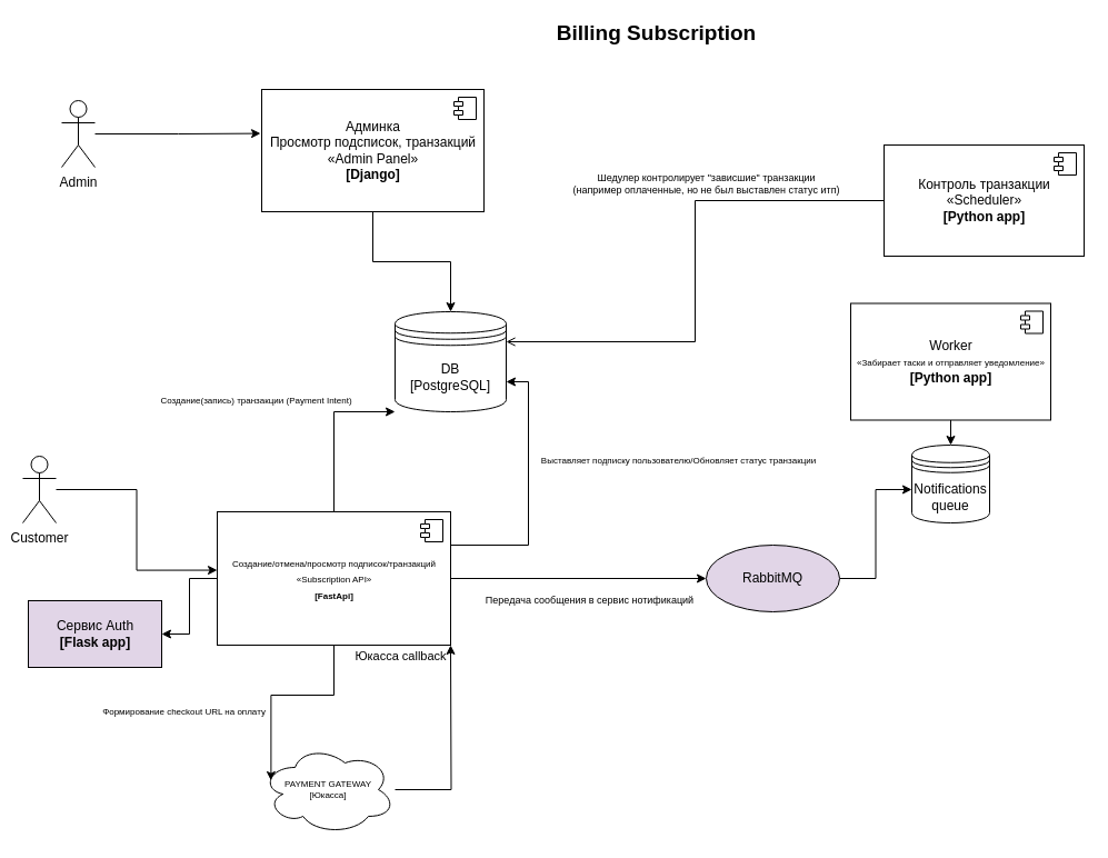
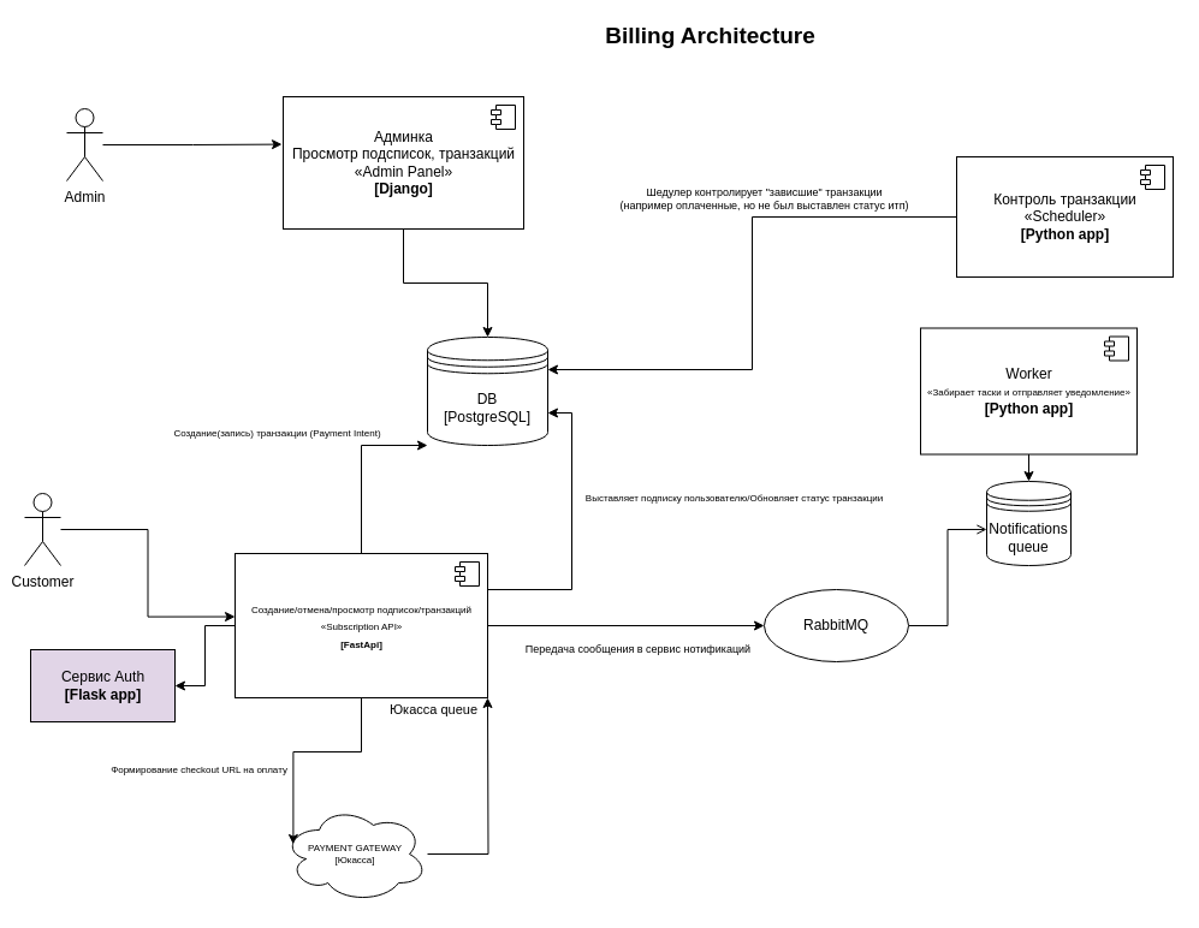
  <mxCell id="0" />
  <mxCell id="1" parent="0" />
  <mxCell id="2" style="edgeStyle=orthogonalEdgeStyle;rounded=0;orthogonalLoop=1;jettySize=auto;html=1;entryX=-0.005;entryY=0.36;entryDx=0;entryDy=0;entryPerimeter=0;" parent="1" source="3" target="14" edge="1"><mxGeometry relative="1" as="geometry" /></mxCell>
  <mxCell id="3" value="Admin" style="shape=umlActor;verticalLabelPosition=bottom;verticalAlign=top;html=1;outlineConnect=0;" parent="1" vertex="1"><mxGeometry x="55" y="90" width="30" height="60" as="geometry" /></mxCell>
  <mxCell id="4" style="edgeStyle=orthogonalEdgeStyle;rounded=0;orthogonalLoop=1;jettySize=auto;html=1;entryX=0;entryY=0.438;entryDx=0;entryDy=0;entryPerimeter=0;" parent="1" source="5" target="11" edge="1"><mxGeometry relative="1" as="geometry" /></mxCell>
  <mxCell id="5" value="Customer" style="shape=umlActor;verticalLabelPosition=bottom;verticalAlign=top;html=1;outlineConnect=0;" parent="1" vertex="1"><mxGeometry x="20" y="410" width="30" height="60" as="geometry" /></mxCell>
  <mxCell id="6" style="edgeStyle=orthogonalEdgeStyle;rounded=0;orthogonalLoop=1;jettySize=auto;html=1;fontSize=8;" parent="1" source="11" target="16" edge="1"><mxGeometry relative="1" as="geometry"><Array as="points"><mxPoint x="300" y="370" /></Array></mxGeometry></mxCell>
  <mxCell id="7" style="edgeStyle=orthogonalEdgeStyle;rounded=0;orthogonalLoop=1;jettySize=auto;html=1;entryX=0.07;entryY=0.4;entryDx=0;entryDy=0;entryPerimeter=0;fontSize=11;" parent="1" source="11" target="18" edge="1"><mxGeometry relative="1" as="geometry" /></mxCell>
  <mxCell id="8" style="edgeStyle=orthogonalEdgeStyle;rounded=0;orthogonalLoop=1;jettySize=auto;html=1;exitX=1;exitY=0.5;exitDx=0;exitDy=0;entryX=0;entryY=0.5;entryDx=0;entryDy=0;fontSize=11;" parent="1" source="11" target="23" edge="1"><mxGeometry relative="1" as="geometry" /></mxCell>
  <mxCell id="9" style="edgeStyle=orthogonalEdgeStyle;rounded=0;orthogonalLoop=1;jettySize=auto;html=1;fontSize=9;" parent="1" source="11" target="29" edge="1"><mxGeometry relative="1" as="geometry" /></mxCell>
  <mxCell id="10" style="edgeStyle=orthogonalEdgeStyle;rounded=0;orthogonalLoop=1;jettySize=auto;html=1;exitX=1;exitY=0.25;exitDx=0;exitDy=0;entryX=1;entryY=0.7;entryDx=0;entryDy=0;fontSize=19;" parent="1" source="11" target="16" edge="1"><mxGeometry relative="1" as="geometry" /></mxCell>
  <mxCell id="11" value="&lt;font style=&quot;font-size: 8px;&quot;&gt;Создание/отмена/просмотр подписок/транзакций&lt;br&gt;«Subscription API»&lt;br&gt;&lt;b&gt;[FastApi]&lt;/b&gt;&lt;/font&gt;" style="html=1;dropTarget=0;" parent="1" vertex="1"><mxGeometry x="195" y="460" width="210" height="120" as="geometry" /></mxCell>
  <mxCell id="12" value="" style="shape=module;jettyWidth=8;jettyHeight=4;" parent="11" vertex="1"><mxGeometry x="1" width="20" height="20" relative="1" as="geometry"><mxPoint x="-27" y="7" as="offset" /></mxGeometry></mxCell>
  <mxCell id="13" style="edgeStyle=orthogonalEdgeStyle;rounded=0;orthogonalLoop=1;jettySize=auto;html=1;entryX=0.5;entryY=0;entryDx=0;entryDy=0;" parent="1" source="14" target="16" edge="1"><mxGeometry relative="1" as="geometry" /></mxCell>
  <mxCell id="14" value="Админка&lt;br&gt;Просмотр подсписок, транзакций&lt;br&gt;«Admin Panel»&lt;br&gt;&lt;b&gt;[Django]&lt;/b&gt;" style="html=1;dropTarget=0;" parent="1" vertex="1"><mxGeometry x="235" y="80" width="200" height="110" as="geometry" /></mxCell>
  <mxCell id="15" value="" style="shape=module;jettyWidth=8;jettyHeight=4;" parent="14" vertex="1"><mxGeometry x="1" width="20" height="20" relative="1" as="geometry"><mxPoint x="-27" y="7" as="offset" /></mxGeometry></mxCell>
  <mxCell id="16" value="DB&lt;br&gt;[PostgreSQL]" style="shape=datastore;whiteSpace=wrap;html=1;" parent="1" vertex="1"><mxGeometry x="355" y="280" width="100" height="90" as="geometry" /></mxCell>
  <mxCell id="17" style="edgeStyle=orthogonalEdgeStyle;rounded=0;orthogonalLoop=1;jettySize=auto;html=1;fontSize=11;" parent="1" source="18" edge="1"><mxGeometry relative="1" as="geometry"><mxPoint x="405" y="580" as="targetPoint" /></mxGeometry></mxCell>
  <mxCell id="18" value="PAYMENT GATEWAY&lt;br&gt;[Юкасса]" style="ellipse;shape=cloud;whiteSpace=wrap;html=1;fontSize=8;" parent="1" vertex="1"><mxGeometry x="235" y="670" width="120" height="80" as="geometry" /></mxCell>
  <mxCell id="19" value="Формирование checkout URL на оплату" style="text;html=1;align=center;verticalAlign=middle;resizable=0;points=[];autosize=1;strokeColor=none;fillColor=none;fontSize=8;" parent="1" vertex="1"><mxGeometry x="85" y="630" width="160" height="20" as="geometry" /></mxCell>
  <mxCell id="20" value="Создание(запись) транзакции (Payment Intent)" style="text;html=1;align=center;verticalAlign=middle;resizable=0;points=[];autosize=1;strokeColor=none;fillColor=none;fontSize=8;" parent="1" vertex="1"><mxGeometry x="135" y="350" width="190" height="20" as="geometry" /></mxCell>
- <mxCell id="21" value="Юкасса callback" style="text;html=1;align=center;verticalAlign=middle;resizable=0;points=[];autosize=1;strokeColor=none;fillColor=none;fontSize=11;" parent="1" vertex="1"><mxGeometry x="310" y="580" width="100" height="20" as="geometry" /></mxCell>
- <mxCell id="22" style="edgeStyle=orthogonalEdgeStyle;rounded=0;orthogonalLoop=1;jettySize=auto;html=1;entryX=0;entryY=0.571;entryDx=0;entryDy=0;entryPerimeter=0;fontSize=9;" parent="1" source="23" target="25" edge="1"><mxGeometry relative="1" as="geometry" /></mxCell>
- <mxCell id="23" value="&lt;span style=&quot;&quot;&gt;RabbitMQ&lt;/span&gt;" style="ellipse;whiteSpace=wrap;html=1;fillColor=#e1d5e7;" parent="1" vertex="1"><mxGeometry x="635" y="490" width="120" height="60" as="geometry" /></mxCell>
+ <mxCell id="21" value="Юкасса queue" style="text;html=1;align=center;verticalAlign=middle;resizable=0;points=[];autosize=1;strokeColor=none;fillColor=none;fontSize=11;" parent="1" vertex="1"><mxGeometry x="310" y="580" width="100" height="20" as="geometry" /></mxCell>
+ <mxCell id="22" style="edgeStyle=orthogonalEdgeStyle;rounded=0;orthogonalLoop=1;jettySize=auto;html=1;entryX=0;entryY=0.571;entryDx=0;entryDy=0;entryPerimeter=0;fontSize=9;endArrow=open;" parent="1" source="23" target="25" edge="1"><mxGeometry relative="1" as="geometry" /></mxCell>
+ <mxCell id="23" value="&lt;span style=&quot;&quot;&gt;RabbitMQ&lt;/span&gt;" style="ellipse;whiteSpace=wrap;html=1;" parent="1" vertex="1"><mxGeometry x="635" y="490" width="120" height="60" as="geometry" /></mxCell>
  <mxCell id="24" value="Передача сообщения в сервис нотификаций" style="text;html=1;align=center;verticalAlign=middle;resizable=0;points=[];autosize=1;strokeColor=none;fillColor=none;fontSize=9;" parent="1" vertex="1"><mxGeometry x="425" y="530" width="210" height="20" as="geometry" /></mxCell>
  <mxCell id="25" value="Notifications&lt;br&gt;queue" style="shape=datastore;whiteSpace=wrap;html=1;" parent="1" vertex="1"><mxGeometry x="820" y="400" width="70" height="70" as="geometry" /></mxCell>
  <mxCell id="26" style="edgeStyle=orthogonalEdgeStyle;rounded=0;orthogonalLoop=1;jettySize=auto;html=1;fontSize=9;entryX=0.5;entryY=0;entryDx=0;entryDy=0;" parent="1" source="27" target="25" edge="1"><mxGeometry relative="1" as="geometry"><mxPoint x="855" y="440" as="targetPoint" /></mxGeometry></mxCell>
  <mxCell id="27" value="Worker&lt;br&gt;&lt;font style=&quot;font-size: 8px;&quot;&gt;«Забирает таски и отправляет уведомление»&lt;br&gt;&lt;/font&gt;&lt;b&gt;[Python app]&lt;/b&gt;" style="html=1;dropTarget=0;" parent="1" vertex="1"><mxGeometry x="765" y="272.5" width="180" height="105" as="geometry" /></mxCell>
  <mxCell id="28" value="" style="shape=module;jettyWidth=8;jettyHeight=4;" parent="27" vertex="1"><mxGeometry x="1" width="20" height="20" relative="1" as="geometry"><mxPoint x="-27" y="7" as="offset" /></mxGeometry></mxCell>
  <mxCell id="29" value="Сервис Auth&lt;br&gt;&lt;b&gt;[Flask app]&lt;/b&gt;" style="html=1;dropTarget=0;fillColor=#e1d5e7;" parent="1" vertex="1"><mxGeometry x="25" y="540" width="120" height="60" as="geometry" /></mxCell>
  <mxCell id="30" value="Выставляет подписку пользователю/Обновляет статус транзакции" style="text;html=1;align=center;verticalAlign=middle;resizable=0;points=[];autosize=1;strokeColor=none;fillColor=none;fontSize=8;" parent="1" vertex="1"><mxGeometry x="475" y="404" width="270" height="20" as="geometry" /></mxCell>
- <mxCell id="31" style="edgeStyle=orthogonalEdgeStyle;rounded=0;orthogonalLoop=1;jettySize=auto;html=1;entryX=1;entryY=0.3;entryDx=0;entryDy=0;fontSize=9;endArrow=open;" parent="1" source="32" target="16" edge="1"><mxGeometry relative="1" as="geometry" /></mxCell>
+ <mxCell id="31" style="edgeStyle=orthogonalEdgeStyle;rounded=0;orthogonalLoop=1;jettySize=auto;html=1;entryX=1;entryY=0.3;entryDx=0;entryDy=0;fontSize=9;" parent="1" source="32" target="16" edge="1"><mxGeometry relative="1" as="geometry" /></mxCell>
  <mxCell id="32" value="Контроль транзакции&lt;br&gt;«Scheduler»&lt;br&gt;&lt;b&gt;[Python app]&lt;/b&gt;" style="html=1;dropTarget=0;" parent="1" vertex="1"><mxGeometry x="795" y="130" width="180" height="100" as="geometry" /></mxCell>
  <mxCell id="33" value="" style="shape=module;jettyWidth=8;jettyHeight=4;" parent="32" vertex="1"><mxGeometry x="1" width="20" height="20" relative="1" as="geometry"><mxPoint x="-27" y="7" as="offset" /></mxGeometry></mxCell>
  <mxCell id="34" value="Шедулер контролирует &quot;зависшие&quot; транзакции&lt;br&gt;(например оплаченные, но не был выставлен статус итп)" style="text;html=1;align=center;verticalAlign=middle;resizable=0;points=[];autosize=1;strokeColor=none;fillColor=none;fontSize=9;" parent="1" vertex="1"><mxGeometry x="505" y="150" width="260" height="30" as="geometry" /></mxCell>
- <mxCell id="35" value="&lt;b&gt;&lt;font style=&quot;font-size: 19px;&quot;&gt;Billing Subscription&lt;/font&gt;&lt;/b&gt;" style="text;html=1;align=center;verticalAlign=middle;resizable=0;points=[];autosize=1;strokeColor=none;fillColor=none;fontSize=9;" parent="1" vertex="1"><mxGeometry x="495" y="20" width="190" height="20" as="geometry" /></mxCell>
+ <mxCell id="35" value="&lt;b&gt;&lt;font style=&quot;font-size: 19px;&quot;&gt;Billing Architecture&lt;/font&gt;&lt;/b&gt;" style="text;html=1;align=center;verticalAlign=middle;resizable=0;points=[];autosize=1;strokeColor=none;fillColor=none;fontSize=9;" parent="1" vertex="1"><mxGeometry x="495" y="20" width="190" height="20" as="geometry" /></mxCell>
